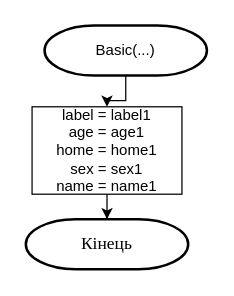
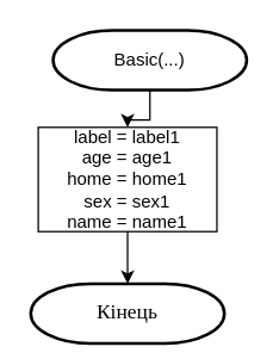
  <mxCell id="0" />
  <mxCell id="1" parent="0" />
  <mxCell id="2" style="edgeStyle=orthogonalEdgeStyle;rounded=0;orthogonalLoop=1;jettySize=auto;html=1;" edge="1" parent="1" source="3" target="6"><mxGeometry relative="1" as="geometry" /></mxCell>
  <mxCell id="3" value="Basic(...)" style="strokeWidth=2;html=1;shape=mxgraph.flowchart.terminator;whiteSpace=wrap;" vertex="1" parent="1"><mxGeometry x="35" y="20" width="130" height="40" as="geometry" /></mxCell>
- <mxCell id="4" value="&lt;font face=&quot;Times New Roman&quot;&gt;&lt;span style=&quot;font-size: 14px&quot;&gt;Кінець&lt;/span&gt;&lt;/font&gt;" style="strokeWidth=2;html=1;shape=mxgraph.flowchart.terminator;whiteSpace=wrap;" vertex="1" parent="1"><mxGeometry x="20" y="175" width="130" height="40" as="geometry" /></mxCell>
+ <mxCell id="4" value="&lt;font face=&quot;Times New Roman&quot;&gt;&lt;span style=&quot;font-size: 14px&quot;&gt;Кінець&lt;/span&gt;&lt;/font&gt;" style="strokeWidth=2;html=1;shape=mxgraph.flowchart.terminator;whiteSpace=wrap;" vertex="1" parent="1"><mxGeometry x="20" y="190" width="130" height="40" as="geometry" /></mxCell>
  <mxCell id="5" value="" style="edgeStyle=orthogonalEdgeStyle;rounded=0;orthogonalLoop=1;jettySize=auto;html=1;" edge="1" parent="1" source="6" target="4"><mxGeometry relative="1" as="geometry" /></mxCell>
  <mxCell id="6" value="label = label1&lt;br&gt;age = age1&lt;br&gt;home = home1&lt;br&gt;sex = sex1&lt;br&gt;name = name1" style="rounded=0;whiteSpace=wrap;html=1;" vertex="1" parent="1"><mxGeometry x="25" y="85" width="120" height="70" as="geometry" /></mxCell>
